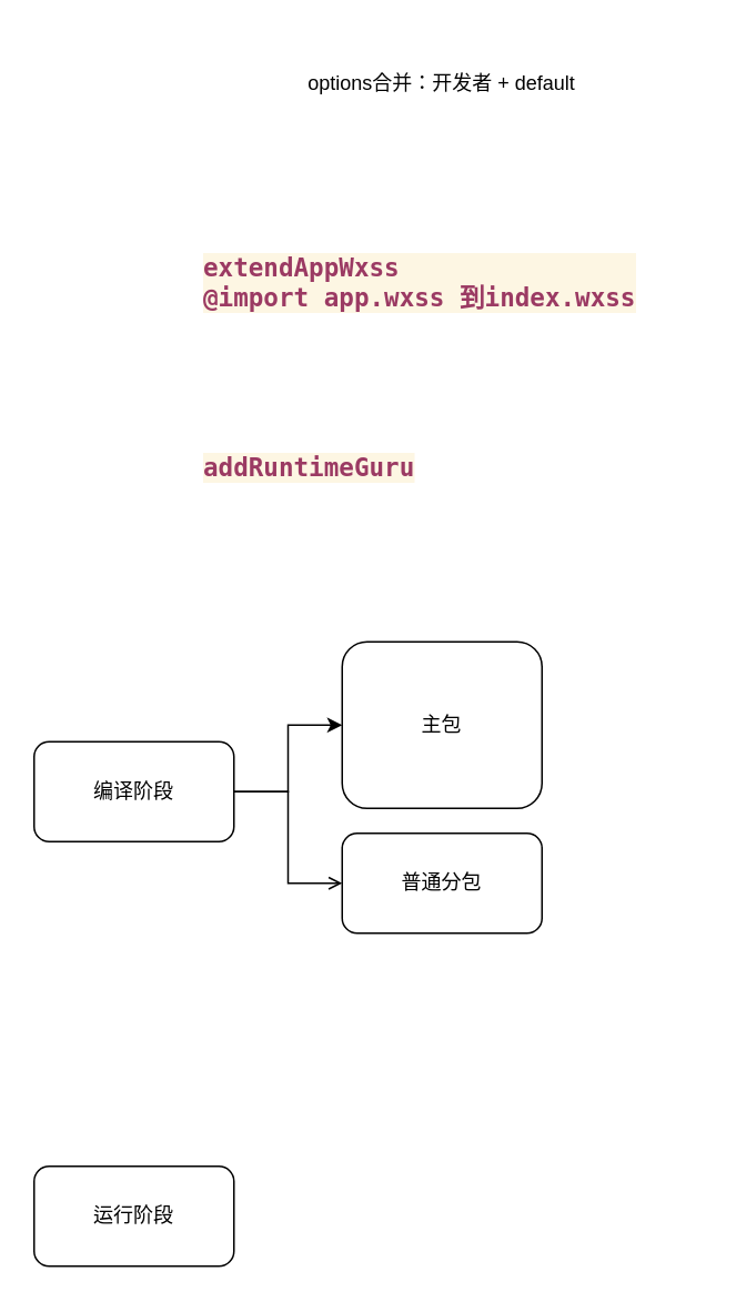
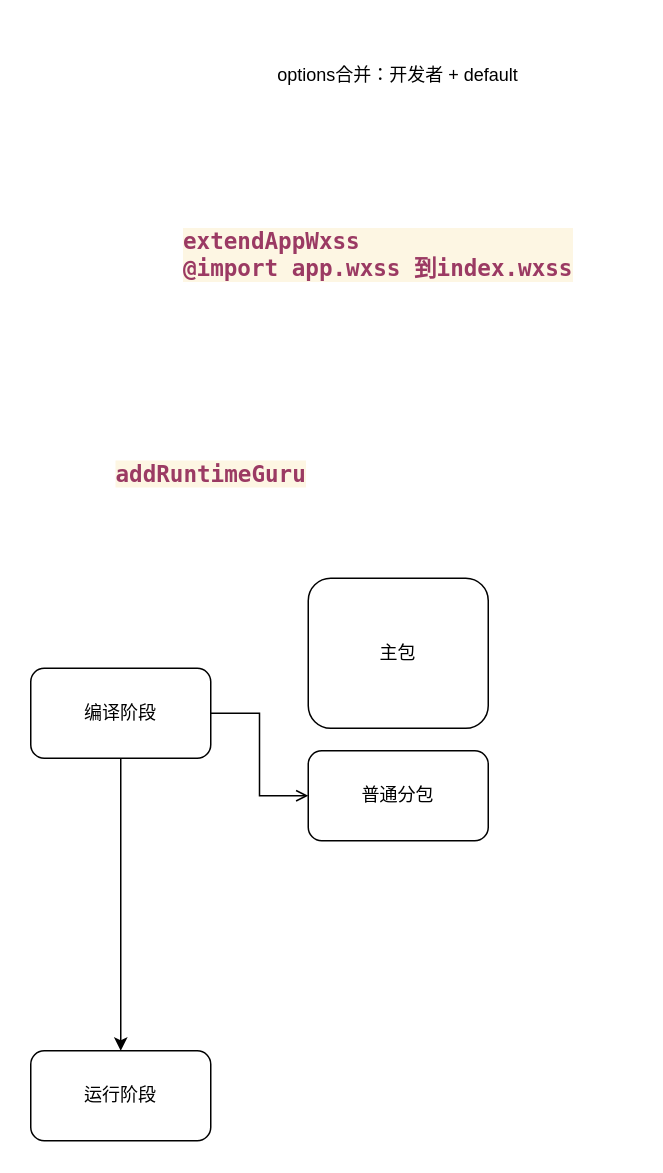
  <mxCell id="0" />
  <mxCell id="1" parent="0" />
  <mxCell id="2" value="options合并：开发者 + default" style="text;html=1;strokeColor=none;fillColor=none;align=center;verticalAlign=middle;whiteSpace=wrap;rounded=0;" vertex="1" parent="1"><mxGeometry x="160" y="20" width="210" height="60" as="geometry" /></mxCell>
  <mxCell id="3" value="&lt;pre style=&quot;background-color:#fdf6e3;color:#2f3f50;font-family:'Fira Code',monospace;font-size:11.3pt;&quot;&gt;&lt;span style=&quot;color:#9b3a63;font-weight:bold;&quot;&gt;extendAppWxss&lt;br&gt;@import app.wxss 到index.wxss&lt;/span&gt;&lt;/pre&gt;" style="text;whiteSpace=wrap;html=1;" vertex="1" parent="1"><mxGeometry x="120" y="130" width="300" height="80" as="geometry" /></mxCell>
- <mxCell id="4" value="&lt;pre style=&quot;background-color:#fdf6e3;color:#2f3f50;font-family:'Fira Code',monospace;font-size:11.3pt;&quot;&gt;&lt;span style=&quot;color:#9b3a63;font-weight:bold;&quot;&gt;addRuntimeGuru&lt;/span&gt;&lt;/pre&gt;" style="text;whiteSpace=wrap;html=1;" vertex="1" parent="1"><mxGeometry x="120" y="250" width="160" height="70" as="geometry" /></mxCell>
- <mxCell id="5" style="edgeStyle=orthogonalEdgeStyle;rounded=0;orthogonalLoop=1;jettySize=auto;html=1;entryX=0;entryY=0.5;entryDx=0;entryDy=0;" edge="1" parent="1" source="7" target="9"><mxGeometry relative="1" as="geometry" /></mxCell>
+ <mxCell id="4" value="&lt;pre style=&quot;background-color:#fdf6e3;color:#2f3f50;font-family:'Fira Code',monospace;font-size:11.3pt;&quot;&gt;&lt;span style=&quot;color:#9b3a63;font-weight:bold;&quot;&gt;addRuntimeGuru&lt;/span&gt;&lt;/pre&gt;" style="text;whiteSpace=wrap;html=1;" vertex="1" parent="1"><mxGeometry x="75" y="285" width="160" height="70" as="geometry" /></mxCell>
+ <mxCell id="5" style="edgeStyle=orthogonalEdgeStyle;rounded=0;orthogonalLoop=1;jettySize=auto;html=1;" edge="1" parent="1" source="7" target="8"><mxGeometry relative="1" as="geometry" /></mxCell>
  <mxCell id="6" style="edgeStyle=orthogonalEdgeStyle;rounded=0;orthogonalLoop=1;jettySize=auto;html=1;endArrow=open;" edge="1" parent="1" source="7" target="10"><mxGeometry relative="1" as="geometry" /></mxCell>
  <mxCell id="7" value="编译阶段" style="rounded=1;whiteSpace=wrap;html=1;" vertex="1" parent="1"><mxGeometry x="20" y="445" width="120" height="60" as="geometry" /></mxCell>
  <mxCell id="8" value="运行阶段" style="rounded=1;whiteSpace=wrap;html=1;" vertex="1" parent="1"><mxGeometry x="20" y="700" width="120" height="60" as="geometry" /></mxCell>
  <mxCell id="9" value="主包" style="rounded=1;whiteSpace=wrap;html=1;" vertex="1" parent="1"><mxGeometry x="205" y="385" width="120" height="100" as="geometry" /></mxCell>
  <mxCell id="10" value="普通分包" style="rounded=1;whiteSpace=wrap;html=1;" vertex="1" parent="1"><mxGeometry x="205" y="500" width="120" height="60" as="geometry" /></mxCell>
